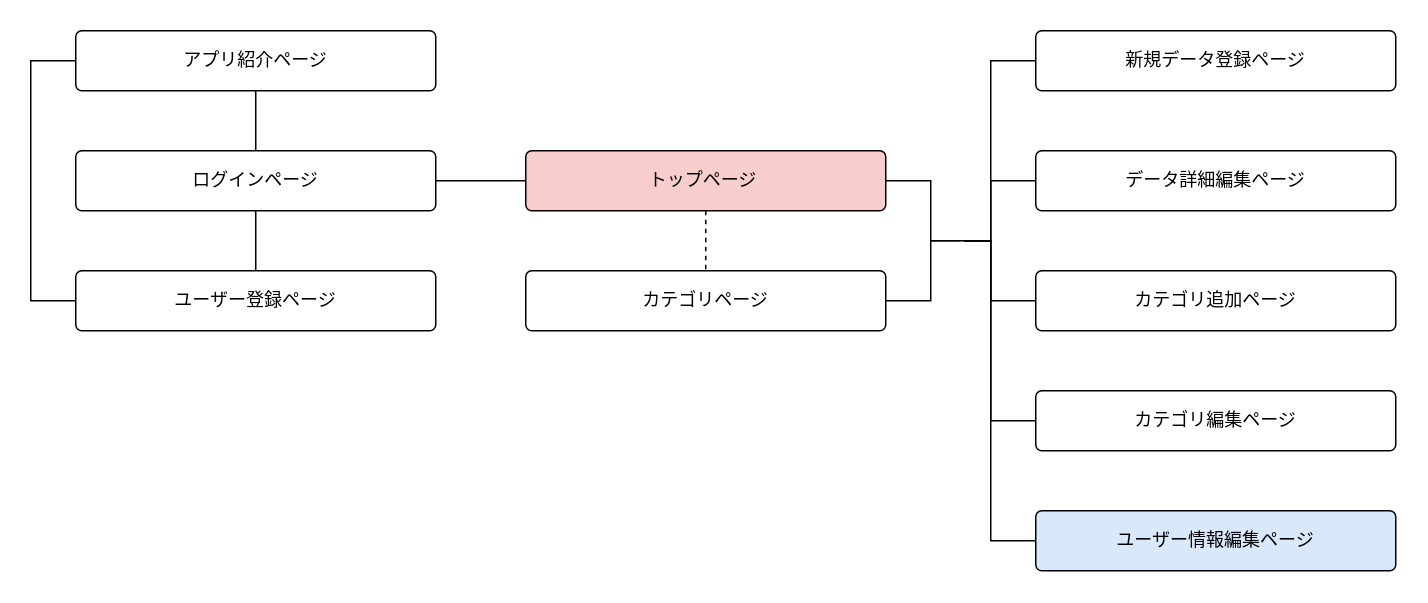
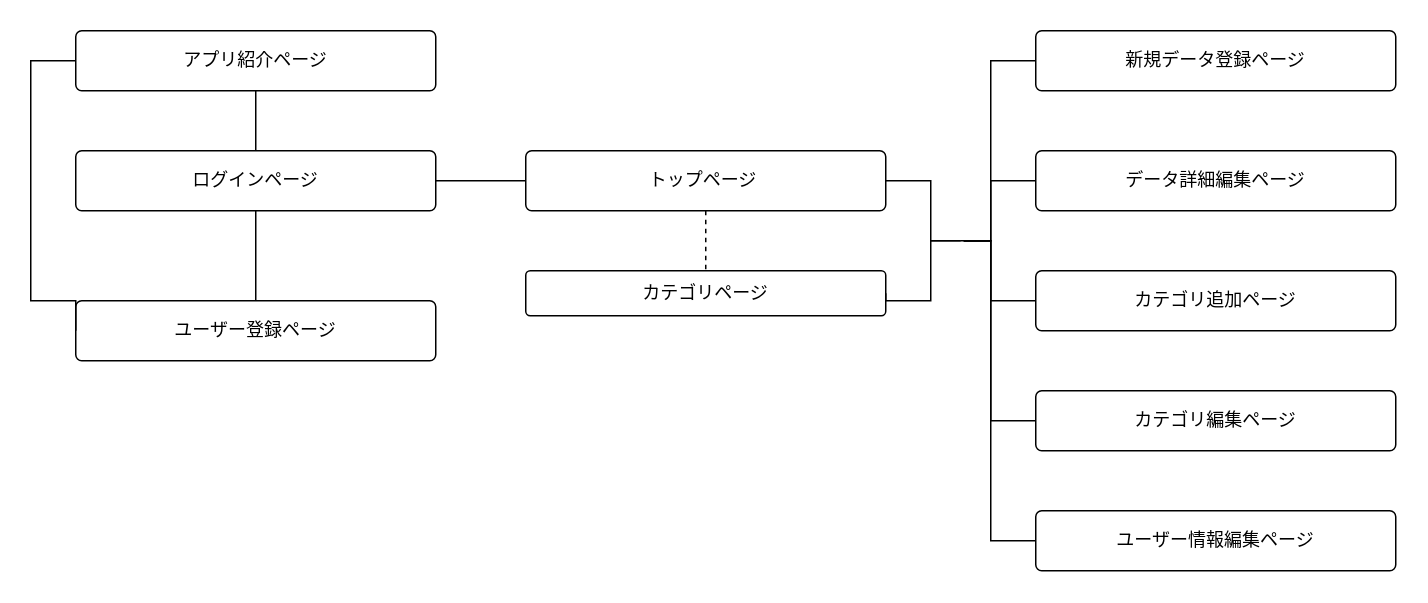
  <mxCell id="0" />
  <mxCell id="1" parent="0" />
  <mxCell id="2" style="edgeStyle=orthogonalEdgeStyle;rounded=0;jumpSize=6;html=1;exitX=0.5;exitY=1;exitDx=0;exitDy=0;entryX=0.5;entryY=0;entryDx=0;entryDy=0;endArrow=none;endFill=0;endSize=6;dashed=1;" parent="1" source="4" target="15" edge="1"><mxGeometry relative="1" as="geometry" /></mxCell>
  <mxCell id="3" style="edgeStyle=orthogonalEdgeStyle;html=1;exitX=1;exitY=0.5;exitDx=0;exitDy=0;endArrow=none;endFill=0;rounded=0;" edge="1" parent="1" source="4"><mxGeometry relative="1" as="geometry"><mxPoint x="640" y="160" as="targetPoint" /><Array as="points"><mxPoint x="620" y="120" /><mxPoint x="620" y="160" /></Array></mxGeometry></mxCell>
- <mxCell id="4" value="トップページ&amp;nbsp;" style="rounded=1;arcSize=10;whiteSpace=wrap;html=1;align=center;fillColor=#f8cecc;" parent="1" vertex="1"><mxGeometry x="350" y="100" width="240" height="40" as="geometry" /></mxCell>
+ <mxCell id="4" value="トップページ&amp;nbsp;" style="rounded=1;arcSize=10;whiteSpace=wrap;html=1;align=center;" parent="1" vertex="1"><mxGeometry x="350" y="100" width="240" height="40" as="geometry" /></mxCell>
  <mxCell id="5" style="edgeStyle=orthogonalEdgeStyle;rounded=0;html=1;exitX=0;exitY=0.5;exitDx=0;exitDy=0;endArrow=none;endFill=0;" edge="1" parent="1"><mxGeometry relative="1" as="geometry"><mxPoint x="642" y="159.98" as="targetPoint" /><mxPoint x="690" y="39.98" as="sourcePoint" /><Array as="points"><mxPoint x="660" y="40" /><mxPoint x="660" y="160" /></Array></mxGeometry></mxCell>
  <mxCell id="6" value="新規データ登録ページ" style="rounded=1;arcSize=10;whiteSpace=wrap;html=1;align=center;" parent="1" vertex="1"><mxGeometry x="690" y="20" width="240" height="40" as="geometry" /></mxCell>
  <mxCell id="7" value="データ詳細編集ページ" style="rounded=1;arcSize=10;whiteSpace=wrap;html=1;align=center;" parent="1" vertex="1"><mxGeometry x="690" y="100" width="240" height="40" as="geometry" /></mxCell>
  <mxCell id="8" value="カテゴリ追加ページ" style="rounded=1;arcSize=10;whiteSpace=wrap;html=1;align=center;" parent="1" vertex="1"><mxGeometry x="690" y="180" width="240" height="40" as="geometry" /></mxCell>
  <mxCell id="9" value="カテゴリ編集ページ" style="rounded=1;arcSize=10;whiteSpace=wrap;html=1;align=center;" parent="1" vertex="1"><mxGeometry x="690" y="260" width="240" height="40" as="geometry" /></mxCell>
  <mxCell id="10" style="edgeStyle=none;html=1;exitX=0.5;exitY=1;exitDx=0;exitDy=0;entryX=0.5;entryY=0;entryDx=0;entryDy=0;endArrow=none;endFill=0;" parent="1" source="11" target="13" edge="1"><mxGeometry relative="1" as="geometry" /></mxCell>
  <mxCell id="11" value="ログインページ&lt;span style=&quot;color: rgba(0 , 0 , 0 , 0) ; font-family: monospace ; font-size: 0px&quot;&gt;%3CmxGraphModel%3E%3Croot%3E%3CmxCell%20id%3D%220%22%2F%3E%3CmxCell%20id%3D%221%22%20parent%3D%220%22%2F%3E%3CmxCell%20id%3D%222%22%20value%3D%22%E6%96%B0%E8%A6%8F%E3%83%87%E3%83%BC%E3%82%BF%E7%99%BB%E9%8C%B2%E3%83%9A%E3%83%BC%E3%82%B8%22%20style%3D%22rounded%3D1%3BarcSize%3D10%3BwhiteSpace%3Dwrap%3Bhtml%3D1%3Balign%3Dcenter%3B%22%20vertex%3D%221%22%20parent%3D%221%22%3E%3CmxGeometry%20x%3D%22280%22%20y%3D%22500%22%20width%3D%22240%22%20height%3D%2240%22%20as%3D%22geometry%22%2F%3E%3C%2FmxCell%3E%3C%2Froot%3E%3C%2FmxGraphModel%3E&lt;/span&gt;" style="rounded=1;arcSize=10;whiteSpace=wrap;html=1;align=center;" parent="1" vertex="1"><mxGeometry x="50" y="100" width="240" height="40" as="geometry" /></mxCell>
  <mxCell id="12" style="edgeStyle=none;html=1;exitX=1;exitY=0.5;exitDx=0;exitDy=0;entryX=0;entryY=0.5;entryDx=0;entryDy=0;endArrow=none;endFill=0;" parent="1" source="11" target="4" edge="1"><mxGeometry relative="1" as="geometry"><Array as="points"><mxPoint x="330" y="120" /></Array></mxGeometry></mxCell>
- <mxCell id="13" value="ユーザー登録ページ" style="rounded=1;arcSize=10;whiteSpace=wrap;html=1;align=center;" parent="1" vertex="1"><mxGeometry x="50" y="180" width="240" height="40" as="geometry" /></mxCell>
- <mxCell id="14" value="ユーザー情報編集ページ" style="rounded=1;arcSize=10;whiteSpace=wrap;html=1;align=center;fillColor=#dae8fc;" parent="1" vertex="1"><mxGeometry x="690" y="340" width="240" height="40" as="geometry" /></mxCell>
- <mxCell id="15" value="カテゴリページ" style="rounded=1;arcSize=10;whiteSpace=wrap;html=1;align=center;" parent="1" vertex="1"><mxGeometry x="350" y="180" width="240" height="40" as="geometry" /></mxCell>
+ <mxCell id="13" value="ユーザー登録ページ" style="rounded=1;arcSize=10;whiteSpace=wrap;html=1;align=center;" parent="1" vertex="1"><mxGeometry x="50" y="200" width="240" height="40" as="geometry" /></mxCell>
+ <mxCell id="14" value="ユーザー情報編集ページ" style="rounded=1;arcSize=10;whiteSpace=wrap;html=1;align=center;" parent="1" vertex="1"><mxGeometry x="690" y="340" width="240" height="40" as="geometry" /></mxCell>
+ <mxCell id="15" value="カテゴリページ" style="rounded=1;arcSize=10;whiteSpace=wrap;html=1;align=center;" parent="1" vertex="1"><mxGeometry x="350" y="180" width="240" height="30" as="geometry" /></mxCell>
  <mxCell id="16" style="edgeStyle=orthogonalEdgeStyle;rounded=0;html=1;exitX=0;exitY=0.5;exitDx=0;exitDy=0;endArrow=none;endFill=0;" edge="1" parent="1"><mxGeometry relative="1" as="geometry"><mxPoint x="642" y="159.98" as="targetPoint" /><mxPoint x="690" y="119.98" as="sourcePoint" /><Array as="points"><mxPoint x="660" y="120" /><mxPoint x="660" y="160" /></Array></mxGeometry></mxCell>
  <mxCell id="17" style="edgeStyle=orthogonalEdgeStyle;rounded=0;html=1;exitX=0;exitY=0.5;exitDx=0;exitDy=0;endArrow=none;endFill=0;" edge="1" parent="1"><mxGeometry relative="1" as="geometry"><mxPoint x="642" y="159.98" as="targetPoint" /><mxPoint x="690" y="199.98" as="sourcePoint" /><Array as="points"><mxPoint x="660" y="200" /><mxPoint x="660" y="160" /></Array></mxGeometry></mxCell>
  <mxCell id="18" style="edgeStyle=orthogonalEdgeStyle;rounded=0;html=1;exitX=0;exitY=0.5;exitDx=0;exitDy=0;endArrow=none;endFill=0;" edge="1" parent="1"><mxGeometry relative="1" as="geometry"><mxPoint x="642" y="159.98" as="targetPoint" /><mxPoint x="690" y="279.98" as="sourcePoint" /><Array as="points"><mxPoint x="660" y="280" /><mxPoint x="660" y="160" /></Array></mxGeometry></mxCell>
  <mxCell id="19" style="edgeStyle=orthogonalEdgeStyle;rounded=0;html=1;exitX=0;exitY=0.5;exitDx=0;exitDy=0;endArrow=none;endFill=0;" edge="1" parent="1"><mxGeometry relative="1" as="geometry"><mxPoint x="640" y="159.98" as="targetPoint" /><mxPoint x="690" y="359.98" as="sourcePoint" /><Array as="points"><mxPoint x="660" y="360" /><mxPoint x="660" y="160" /></Array></mxGeometry></mxCell>
  <mxCell id="20" style="edgeStyle=orthogonalEdgeStyle;rounded=0;html=1;exitX=1;exitY=0.5;exitDx=0;exitDy=0;endArrow=none;endFill=0;" edge="1" parent="1" source="15"><mxGeometry relative="1" as="geometry"><mxPoint x="640" y="160" as="targetPoint" /><Array as="points"><mxPoint x="620" y="200" /><mxPoint x="620" y="160" /></Array></mxGeometry></mxCell>
  <mxCell id="21" style="edgeStyle=none;rounded=0;html=1;exitX=0.5;exitY=1;exitDx=0;exitDy=0;entryX=0.5;entryY=0;entryDx=0;entryDy=0;endArrow=none;endFill=0;" edge="1" parent="1" source="23" target="11"><mxGeometry relative="1" as="geometry" /></mxCell>
  <mxCell id="22" style="edgeStyle=orthogonalEdgeStyle;rounded=0;html=1;exitX=0;exitY=0.5;exitDx=0;exitDy=0;endArrow=none;endFill=0;entryX=0;entryY=0.5;entryDx=0;entryDy=0;" edge="1" parent="1" source="23" target="13"><mxGeometry relative="1" as="geometry"><mxPoint y="200" as="targetPoint" x="30" /><Array as="points"><mxPoint x="20" y="40" /><mxPoint x="20" y="200" /></Array></mxGeometry></mxCell>
  <mxCell id="23" value="アプリ紹介ページ&lt;span style=&quot;color: rgba(0 , 0 , 0 , 0) ; font-family: monospace ; font-size: 0px&quot;&gt;%3CmxGraphModel%3E%3Croot%3E%3CmxCell%20id%3D%220%22%2F%3E%3CmxCell%20id%3D%221%22%20parent%3D%220%22%2F%3E%3CmxCell%20id%3D%222%22%20value%3D%22%E6%96%B0%E8%A6%8F%E3%83%87%E3%83%BC%E3%82%BF%E7%99%BB%E9%8C%B2%E3%83%9A%E3%83%BC%E3%82%B8%22%20style%3D%22rounded%3D1%3BarcSize%3D10%3BwhiteSpace%3Dwrap%3Bhtml%3D1%3Balign%3Dcenter%3B%22%20vertex%3D%221%22%20parent%3D%221%22%3E%3CmxGeometry%20x%3D%22280%22%20y%3D%22500%22%20width%3D%22240%22%20height%3D%2240%22%20as%3D%22geometry%22%2F%3E%3C%2FmxCell%3E%3C%2Froot%3E%3C%2FmxGraphModel%3E&lt;/span&gt;" style="rounded=1;arcSize=10;whiteSpace=wrap;html=1;align=center;" vertex="1" parent="1"><mxGeometry x="50" y="20" width="240" height="40" as="geometry" /></mxCell>
